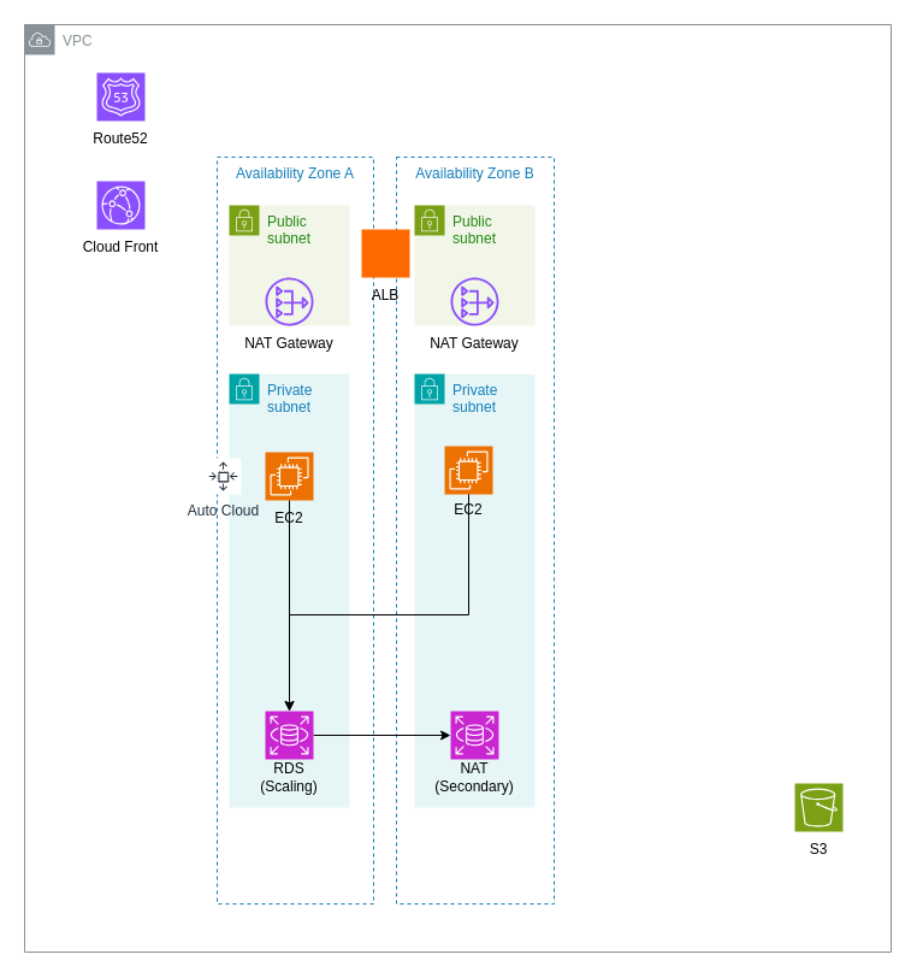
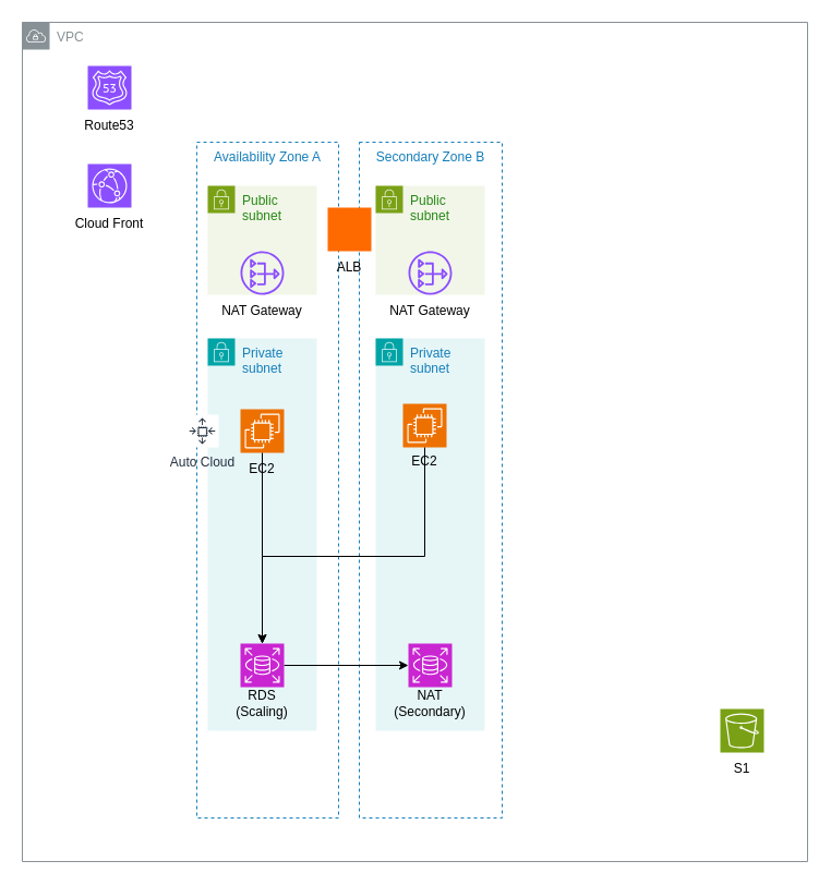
  <mxCell id="0" />
  <mxCell id="1" parent="0" />
  <mxCell id="2" value="VPC" style="sketch=0;outlineConnect=0;gradientColor=none;html=1;whiteSpace=wrap;fontSize=12;fontStyle=0;shape=mxgraph.aws4.group;grIcon=mxgraph.aws4.group_vpc;strokeColor=#879196;fillColor=none;verticalAlign=top;align=left;spacingLeft=30;fontColor=#879196;dashed=0;" parent="1" vertex="1"><mxGeometry x="20" y="20" width="720" height="770" as="geometry" /></mxCell>
  <mxCell id="3" value="Public subnet" style="points=[[0,0],[0.25,0],[0.5,0],[0.75,0],[1,0],[1,0.25],[1,0.5],[1,0.75],[1,1],[0.75,1],[0.5,1],[0.25,1],[0,1],[0,0.75],[0,0.5],[0,0.25]];outlineConnect=0;gradientColor=none;html=1;whiteSpace=wrap;fontSize=12;fontStyle=0;container=1;pointerEvents=0;collapsible=0;recursiveResize=0;shape=mxgraph.aws4.group;grIcon=mxgraph.aws4.group_security_group;grStroke=0;strokeColor=#7AA116;fillColor=#F2F6E8;verticalAlign=top;align=left;spacingLeft=30;fontColor=#248814;dashed=0;" parent="1" vertex="1"><mxGeometry x="344" y="170" width="100" height="100" as="geometry" /></mxCell>
  <mxCell id="4" value="Public subnet" style="points=[[0,0],[0.25,0],[0.5,0],[0.75,0],[1,0],[1,0.25],[1,0.5],[1,0.75],[1,1],[0.75,1],[0.5,1],[0.25,1],[0,1],[0,0.75],[0,0.5],[0,0.25]];outlineConnect=0;gradientColor=none;html=1;whiteSpace=wrap;fontSize=12;fontStyle=0;container=1;pointerEvents=0;collapsible=0;recursiveResize=0;shape=mxgraph.aws4.group;grIcon=mxgraph.aws4.group_security_group;grStroke=0;strokeColor=#7AA116;fillColor=#F2F6E8;verticalAlign=top;align=left;spacingLeft=30;fontColor=#248814;dashed=0;" parent="1" vertex="1"><mxGeometry x="190" y="170" width="100" height="100" as="geometry" /></mxCell>
- <mxCell id="5" value="Availability Zone B" style="fillColor=none;strokeColor=#147EBA;dashed=1;verticalAlign=top;fontStyle=0;fontColor=#147EBA;whiteSpace=wrap;html=1;" parent="1" vertex="1"><mxGeometry x="329" y="130" width="131" height="620" as="geometry" /></mxCell>
+ <mxCell id="5" value="Secondary Zone B" style="fillColor=none;strokeColor=#147EBA;dashed=1;verticalAlign=top;fontStyle=0;fontColor=#147EBA;whiteSpace=wrap;html=1;" parent="1" vertex="1"><mxGeometry x="329" y="130" width="131" height="620" as="geometry" /></mxCell>
  <mxCell id="6" value="Availability Zone A" style="fillColor=none;strokeColor=#147EBA;dashed=1;verticalAlign=top;fontStyle=0;fontColor=#147EBA;whiteSpace=wrap;html=1;" parent="1" vertex="1"><mxGeometry x="180" y="130" width="130" height="620" as="geometry" /></mxCell>
  <mxCell id="7" value="Private subnet" style="points=[[0,0],[0.25,0],[0.5,0],[0.75,0],[1,0],[1,0.25],[1,0.5],[1,0.75],[1,1],[0.75,1],[0.5,1],[0.25,1],[0,1],[0,0.75],[0,0.5],[0,0.25]];outlineConnect=0;gradientColor=none;html=1;whiteSpace=wrap;fontSize=12;fontStyle=0;container=1;pointerEvents=0;collapsible=0;recursiveResize=0;shape=mxgraph.aws4.group;grIcon=mxgraph.aws4.group_security_group;grStroke=0;strokeColor=#00A4A6;fillColor=#E6F6F7;verticalAlign=top;align=left;spacingLeft=30;fontColor=#147EBA;dashed=0;" parent="1" vertex="1"><mxGeometry x="190" y="310" width="100" height="360" as="geometry" /></mxCell>
  <mxCell id="8" value="" style="group" parent="7" vertex="1" connectable="0"><mxGeometry x="10" y="65" width="80" height="60" as="geometry" /></mxCell>
  <mxCell id="9" value="" style="sketch=0;points=[[0,0,0],[0.25,0,0],[0.5,0,0],[0.75,0,0],[1,0,0],[0,1,0],[0.25,1,0],[0.5,1,0],[0.75,1,0],[1,1,0],[0,0.25,0],[0,0.5,0],[0,0.75,0],[1,0.25,0],[1,0.5,0],[1,0.75,0]];outlineConnect=0;fontColor=#232F3E;fillColor=#ED7100;strokeColor=#ffffff;dashed=0;verticalLabelPosition=bottom;verticalAlign=top;align=center;html=1;fontSize=12;fontStyle=0;aspect=fixed;shape=mxgraph.aws4.resourceIcon;resIcon=mxgraph.aws4.ec2;" parent="8" vertex="1"><mxGeometry x="20" width="40" height="40" as="geometry" /></mxCell>
  <mxCell id="10" value="EC2" style="text;strokeColor=none;align=center;fillColor=none;html=1;verticalAlign=middle;whiteSpace=wrap;rounded=0;" parent="8" vertex="1"><mxGeometry y="50" width="80" height="10" as="geometry" /></mxCell>
  <mxCell id="11" value="Private subnet" style="points=[[0,0],[0.25,0],[0.5,0],[0.75,0],[1,0],[1,0.25],[1,0.5],[1,0.75],[1,1],[0.75,1],[0.5,1],[0.25,1],[0,1],[0,0.75],[0,0.5],[0,0.25]];outlineConnect=0;gradientColor=none;html=1;whiteSpace=wrap;fontSize=12;fontStyle=0;container=1;pointerEvents=0;collapsible=0;recursiveResize=0;shape=mxgraph.aws4.group;grIcon=mxgraph.aws4.group_security_group;grStroke=0;strokeColor=#00A4A6;fillColor=#E6F6F7;verticalAlign=top;align=left;spacingLeft=30;fontColor=#147EBA;dashed=0;" parent="1" vertex="1"><mxGeometry x="344" y="310" width="100" height="360" as="geometry" /></mxCell>
  <mxCell id="12" value="" style="group" parent="11" vertex="1" connectable="0"><mxGeometry x="5" y="60" width="80" height="58" as="geometry" /></mxCell>
  <mxCell id="13" value="" style="sketch=0;points=[[0,0,0],[0.25,0,0],[0.5,0,0],[0.75,0,0],[1,0,0],[0,1,0],[0.25,1,0],[0.5,1,0],[0.75,1,0],[1,1,0],[0,0.25,0],[0,0.5,0],[0,0.75,0],[1,0.25,0],[1,0.5,0],[1,0.75,0]];outlineConnect=0;fontColor=#232F3E;fillColor=#ED7100;strokeColor=#ffffff;dashed=0;verticalLabelPosition=bottom;verticalAlign=top;align=center;html=1;fontSize=12;fontStyle=0;aspect=fixed;shape=mxgraph.aws4.resourceIcon;resIcon=mxgraph.aws4.ec2;" parent="12" vertex="1"><mxGeometry x="20" width="40" height="40" as="geometry" /></mxCell>
  <mxCell id="14" value="EC2" style="text;strokeColor=none;align=center;fillColor=none;html=1;verticalAlign=middle;whiteSpace=wrap;rounded=0;" parent="12" vertex="1"><mxGeometry y="48" width="80" height="10" as="geometry" /></mxCell>
  <mxCell id="15" value="" style="group" parent="11" vertex="1" connectable="0"><mxGeometry x="10" y="280" width="80" height="60" as="geometry" /></mxCell>
  <mxCell id="16" value="" style="sketch=0;points=[[0,0,0],[0.25,0,0],[0.5,0,0],[0.75,0,0],[1,0,0],[0,1,0],[0.25,1,0],[0.5,1,0],[0.75,1,0],[1,1,0],[0,0.25,0],[0,0.5,0],[0,0.75,0],[1,0.25,0],[1,0.5,0],[1,0.75,0]];outlineConnect=0;fontColor=#232F3E;fillColor=#C925D1;strokeColor=#ffffff;dashed=0;verticalLabelPosition=bottom;verticalAlign=top;align=center;html=1;fontSize=12;fontStyle=0;aspect=fixed;shape=mxgraph.aws4.resourceIcon;resIcon=mxgraph.aws4.rds;" parent="15" vertex="1"><mxGeometry x="20" width="40" height="40" as="geometry" /></mxCell>
  <mxCell id="17" value="NAT&lt;br&gt;(Secondary)" style="text;strokeColor=none;align=center;fillColor=none;html=1;verticalAlign=middle;whiteSpace=wrap;rounded=0;" parent="15" vertex="1"><mxGeometry y="50" width="80" height="10" as="geometry" /></mxCell>
  <mxCell id="18" value="" style="sketch=0;points=[[0,0,0],[0.25,0,0],[0.5,0,0],[0.75,0,0],[1,0,0],[0,1,0],[0.25,1,0],[0.5,1,0],[0.75,1,0],[1,1,0],[0,0.25,0],[0,0.5,0],[0,0.75,0],[1,0.25,0],[1,0.5,0],[1,0.75,0]];outlineConnect=0;fontColor=#232F3E;fillColor=#7AA116;strokeColor=#ffffff;dashed=0;verticalLabelPosition=bottom;verticalAlign=top;align=center;html=1;fontSize=12;fontStyle=0;aspect=fixed;shape=mxgraph.aws4.resourceIcon;resIcon=mxgraph.aws4.s3;" parent="1" vertex="1"><mxGeometry x="660" y="650" width="40" height="40" as="geometry" /></mxCell>
  <mxCell id="19" value="" style="sketch=0;points=[[0,0,0],[0.25,0,0],[0.5,0,0],[0.75,0,0],[1,0,0],[0,1,0],[0.25,1,0],[0.5,1,0],[0.75,1,0],[1,1,0],[0,0.25,0],[0,0.5,0],[0,0.75,0],[1,0.25,0],[1,0.5,0],[1,0.75,0]];outlineConnect=0;fontColor=#232F3E;fillColor=#8C4FFF;strokeColor=#ffffff;dashed=0;verticalLabelPosition=bottom;verticalAlign=top;align=center;html=1;fontSize=12;fontStyle=0;aspect=fixed;shape=mxgraph.aws4.resourceIcon;resIcon=mxgraph.aws4.cloudfront;" parent="1" vertex="1"><mxGeometry x="80" y="150" width="40" height="40" as="geometry" /></mxCell>
  <mxCell id="20" value="" style="sketch=0;points=[[0,0,0],[0.25,0,0],[0.5,0,0],[0.75,0,0],[1,0,0],[0,1,0],[0.25,1,0],[0.5,1,0],[0.75,1,0],[1,1,0],[0,0.25,0],[0,0.5,0],[0,0.75,0],[1,0.25,0],[1,0.5,0],[1,0.75,0]];outlineConnect=0;fontColor=#232F3E;fillColor=#8C4FFF;strokeColor=#ffffff;dashed=0;verticalLabelPosition=bottom;verticalAlign=top;align=center;html=1;fontSize=12;fontStyle=0;aspect=fixed;shape=mxgraph.aws4.resourceIcon;resIcon=mxgraph.aws4.route_53;" parent="1" vertex="1"><mxGeometry x="80" y="60" width="40" height="40" as="geometry" /></mxCell>
- <mxCell id="21" value="Route52" style="text;strokeColor=none;align=center;fillColor=none;html=1;verticalAlign=middle;whiteSpace=wrap;rounded=0;" parent="1" vertex="1"><mxGeometry x="80" y="110" width="40" height="10" as="geometry" /></mxCell>
+ <mxCell id="21" value="Route53" style="text;strokeColor=none;align=center;fillColor=none;html=1;verticalAlign=middle;whiteSpace=wrap;rounded=0;" parent="1" vertex="1"><mxGeometry x="80" y="110" width="40" height="10" as="geometry" /></mxCell>
  <mxCell id="22" value="Cloud Front" style="text;strokeColor=none;align=center;fillColor=none;html=1;verticalAlign=middle;whiteSpace=wrap;rounded=0;" parent="1" vertex="1"><mxGeometry x="60" y="200" width="80" height="10" as="geometry" /></mxCell>
- <mxCell id="23" value="S3" style="text;strokeColor=none;align=center;fillColor=none;html=1;verticalAlign=middle;whiteSpace=wrap;rounded=0;" parent="1" vertex="1"><mxGeometry x="640" y="700" width="80" height="10" as="geometry" /></mxCell>
+ <mxCell id="23" value="S1" style="text;strokeColor=none;align=center;fillColor=none;html=1;verticalAlign=middle;whiteSpace=wrap;rounded=0;" parent="1" vertex="1"><mxGeometry x="640" y="700" width="80" height="10" as="geometry" /></mxCell>
  <mxCell id="24" style="edgeStyle=none;html=1;exitX=1;exitY=0.5;exitDx=0;exitDy=0;exitPerimeter=0;entryX=0;entryY=0.5;entryDx=0;entryDy=0;entryPerimeter=0;" parent="1" source="29" target="16" edge="1"><mxGeometry relative="1" as="geometry" /></mxCell>
  <mxCell id="25" style="edgeStyle=none;html=1;exitX=0.5;exitY=1;exitDx=0;exitDy=0;exitPerimeter=0;entryX=0.5;entryY=0;entryDx=0;entryDy=0;entryPerimeter=0;" parent="1" source="9" target="29" edge="1"><mxGeometry relative="1" as="geometry" /></mxCell>
  <mxCell id="26" style="edgeStyle=none;html=1;exitX=0.5;exitY=1;exitDx=0;exitDy=0;exitPerimeter=0;rounded=0;curved=0;strokeColor=default;" parent="1" source="13" edge="1"><mxGeometry relative="1" as="geometry"><mxPoint x="240" y="590" as="targetPoint" /><Array as="points"><mxPoint x="389" y="510" /><mxPoint x="240" y="510" /></Array></mxGeometry></mxCell>
  <mxCell id="27" value="Auto Cloud" style="sketch=0;outlineConnect=0;fontColor=#232F3E;gradientColor=none;strokeColor=#232F3E;fillColor=#ffffff;dashed=0;verticalLabelPosition=bottom;verticalAlign=top;align=center;html=1;fontSize=12;fontStyle=0;aspect=fixed;shape=mxgraph.aws4.resourceIcon;resIcon=mxgraph.aws4.auto_scaling;" parent="1" vertex="1"><mxGeometry x="170" y="380" width="30" height="30" as="geometry" /></mxCell>
  <mxCell id="28" value="" style="group" parent="1" vertex="1" connectable="0"><mxGeometry x="200" y="590" width="80" height="60" as="geometry" /></mxCell>
  <mxCell id="29" value="" style="sketch=0;points=[[0,0,0],[0.25,0,0],[0.5,0,0],[0.75,0,0],[1,0,0],[0,1,0],[0.25,1,0],[0.5,1,0],[0.75,1,0],[1,1,0],[0,0.25,0],[0,0.5,0],[0,0.75,0],[1,0.25,0],[1,0.5,0],[1,0.75,0]];outlineConnect=0;fontColor=#232F3E;fillColor=#C925D1;strokeColor=#ffffff;dashed=0;verticalLabelPosition=bottom;verticalAlign=top;align=center;html=1;fontSize=12;fontStyle=0;aspect=fixed;shape=mxgraph.aws4.resourceIcon;resIcon=mxgraph.aws4.rds;" parent="28" vertex="1"><mxGeometry x="20" width="40" height="40" as="geometry" /></mxCell>
  <mxCell id="30" value="RDS&lt;br&gt;(Scaling)" style="text;strokeColor=none;align=center;fillColor=none;html=1;verticalAlign=middle;whiteSpace=wrap;rounded=0;" parent="28" vertex="1"><mxGeometry y="50" width="80" height="10" as="geometry" /></mxCell>
  <mxCell id="31" value="" style="group" parent="1" vertex="1" connectable="0"><mxGeometry x="280" y="190" width="80" height="60" as="geometry" /></mxCell>
  <mxCell id="32" value="" style="points=[];aspect=fixed;html=1;align=center;shadow=0;dashed=0;fillColor=#FF6A00;strokeColor=none;shape=mxgraph.alibaba_cloud.alb_application_load_balancer_02;" parent="31" vertex="1"><mxGeometry x="20" width="40" height="40" as="geometry" /></mxCell>
  <mxCell id="33" value="ALB" style="text;strokeColor=none;align=center;fillColor=none;html=1;verticalAlign=middle;whiteSpace=wrap;rounded=0;" parent="31" vertex="1"><mxGeometry y="50" width="80" height="10" as="geometry" /></mxCell>
  <mxCell id="34" value="" style="group" parent="1" vertex="1" connectable="0"><mxGeometry x="200" y="230" width="80" height="60" as="geometry" /></mxCell>
  <mxCell id="35" value="" style="sketch=0;outlineConnect=0;fontColor=#232F3E;gradientColor=none;fillColor=#8C4FFF;strokeColor=none;dashed=0;verticalLabelPosition=bottom;verticalAlign=top;align=center;html=1;fontSize=12;fontStyle=0;aspect=fixed;pointerEvents=1;shape=mxgraph.aws4.nat_gateway;" parent="34" vertex="1"><mxGeometry x="20" width="40" height="40" as="geometry" /></mxCell>
  <mxCell id="36" value="NAT Gateway" style="text;strokeColor=none;align=center;fillColor=none;html=1;verticalAlign=middle;whiteSpace=wrap;rounded=0;" parent="34" vertex="1"><mxGeometry y="50" width="80" height="10" as="geometry" /></mxCell>
  <mxCell id="37" value="" style="group" parent="1" vertex="1" connectable="0"><mxGeometry x="354" y="230" width="80" height="60" as="geometry" /></mxCell>
  <mxCell id="38" value="" style="sketch=0;outlineConnect=0;fontColor=#232F3E;gradientColor=none;fillColor=#8C4FFF;strokeColor=none;dashed=0;verticalLabelPosition=bottom;verticalAlign=top;align=center;html=1;fontSize=12;fontStyle=0;aspect=fixed;pointerEvents=1;shape=mxgraph.aws4.nat_gateway;" parent="37" vertex="1"><mxGeometry x="20" width="40" height="40" as="geometry" /></mxCell>
  <mxCell id="39" value="NAT Gateway" style="text;strokeColor=none;align=center;fillColor=none;html=1;verticalAlign=middle;whiteSpace=wrap;rounded=0;" parent="37" vertex="1"><mxGeometry y="50" width="80" height="10" as="geometry" /></mxCell>
